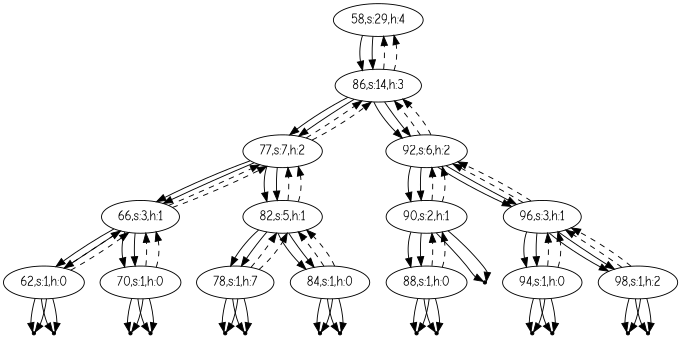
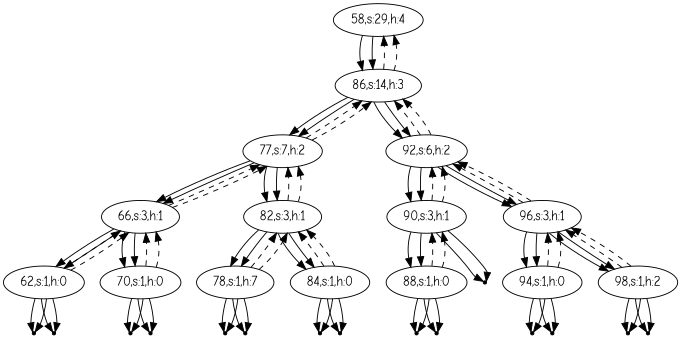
  digraph {
    fontname="Comic Neue"
    node [fontname="Comic Neue"]
    edge [fontname="Comic Neue"]
    n1 [label="58,s:29,h:4"]
    n2 [label="86,s:14,h:3"]
    n3 [label="77,s:7,h:2"]
    n4 [label="92,s:6,h:2"]
    nulll62 [shape=point]
    n6 [label="62,s:1,h:0"]
    n7 [label="66,s:3,h:1"]
    nullr62 [shape=point]
    n9 [label="70,s:1,h:0"]
-   n10 [label="82,s:5,h:1"]
+   n10 [label="82,s:3,h:1"]
    nulll70 [shape=point]
    nullr70 [shape=point]
    n13 [label="78,s:1,h:7"]
    n14 [label="84,s:1,h:0"]
-   n15 [label="90,s:2,h:1"]
+   n15 [label="90,s:3,h:1"]
    n16 [label="96,s:3,h:1"]
    nulll78 [shape=point]
    nullr78 [shape=point]
    nulll84 [shape=point]
    nullr84 [shape=point]
    nulll88 [shape=point]
    n22 [label="88,s:1,h:0"]
    nullr88 [shape=point]
    nullr90 [shape=point]
    n25 [label="94,s:1,h:0"]
    n26 [label="98,s:1,h:2"]
    nulll94 [shape=point]
    nullr94 [shape=point]
    nulll98 [shape=point]
    nullr98 [shape=point]
    subgraph sub_1 {
      rank=same
      n1
    }
    n1 -> n2
    n1 -> n2
    n2 -> n1 [style=dashed]
    n2 -> n1 [style=dashed]
    n2 -> n3
    n2 -> n3
    n2 -> n4
    n2 -> n4
    n3 -> n2 [style=dashed]
    n3 -> n2 [style=dashed]
    n3 -> n7
    n3 -> n7
    n3 -> n10
    n3 -> n10
    n4 -> n2 [style=dashed]
    n4 -> n2 [style=dashed]
    n4 -> n15
    n4 -> n15
    n4 -> n16
    n4 -> n16
    n6 -> nulll62
    n6 -> nulll62
    n6 -> n7 [style=dashed]
    n6 -> n7 [style=dashed]
    n6 -> nullr62
    n6 -> nullr62
    n7 -> n3 [style=dashed]
    n7 -> n3 [style=dashed]
    n7 -> n6
    n7 -> n6
    n7 -> n9
    n7 -> n9
    n9 -> n7 [style=dashed]
    n9 -> n7 [style=dashed]
    n9 -> nulll70
    n9 -> nulll70
    n9 -> nullr70
    n9 -> nullr70
    n10 -> n3 [style=dashed]
    n10 -> n3 [style=dashed]
    n10 -> n13
    n10 -> n13
    n10 -> n14
    n10 -> n14
    n13 -> n10 [style=dashed]
    n13 -> n10 [style=dashed]
    n13 -> nulll78
    n13 -> nulll78
    n13 -> nullr78
    n13 -> nullr78
    n14 -> n10 [style=dashed]
    n14 -> n10 [style=dashed]
    n14 -> nulll84
    n14 -> nulll84
    n14 -> nullr84
    n14 -> nullr84
    n15 -> n4 [style=dashed]
    n15 -> n4 [style=dashed]
    n15 -> n22
    n15 -> n22
    n15 -> nullr90
    n15 -> nullr90
    n16 -> n4 [style=dashed]
    n16 -> n4 [style=dashed]
    n16 -> n25
    n16 -> n25
    n16 -> n26
    n16 -> n26
    n22 -> n15 [style=dashed]
    n22 -> n15 [style=dashed]
    n22 -> nulll88
    n22 -> nulll88
    n22 -> nullr88
    n22 -> nullr88
    n25 -> n16 [style=dashed]
    n25 -> n16 [style=dashed]
    n25 -> nulll94
    n25 -> nulll94
    n25 -> nullr94
    n25 -> nullr94
    n26 -> n16 [style=dashed]
    n26 -> n16 [style=dashed]
    n26 -> nulll98
    n26 -> nulll98
    n26 -> nullr98
    n26 -> nullr98
  }
